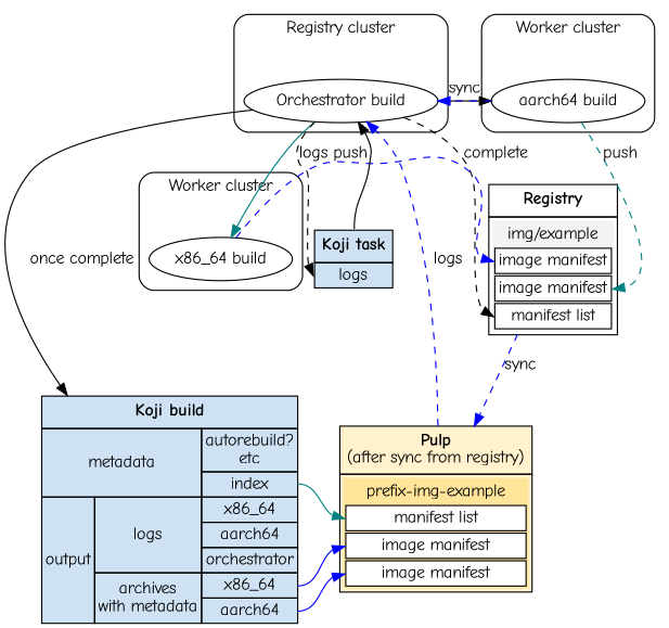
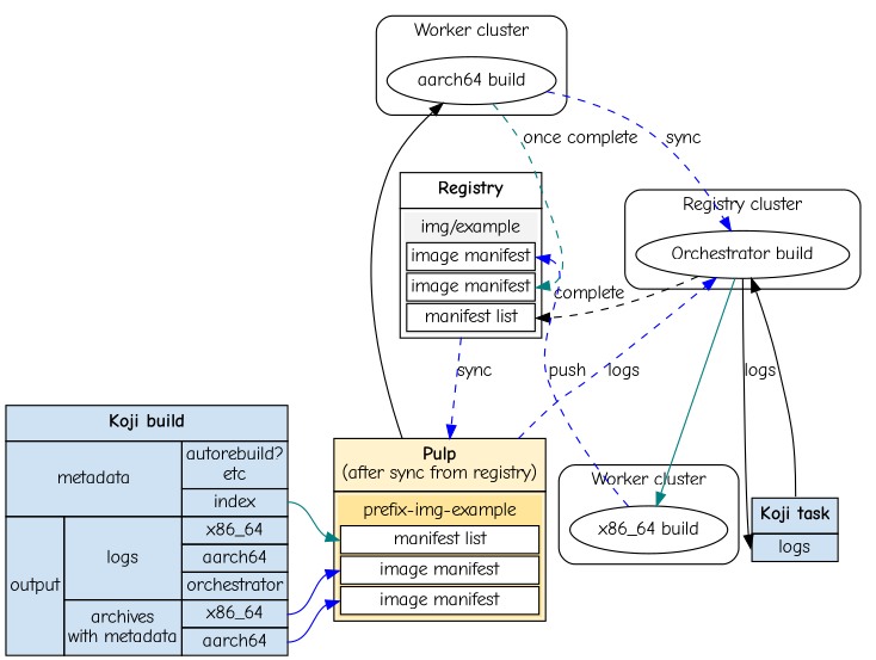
  digraph {
    fontname="Comic Neue"
    node [fontname="Comic Neue" margin=0 shape=none]
    edge [color=blue fontname="Comic Neue"]
    n1 [label=<                     <TABLE BGCOLOR="#cfe2f3" BORDER="0" CELLSPACING="0" CELLBORDER="1">                       <TR><TD COLSPAN="3" CELLPADDING="5"><B>Koji build</B></TD></TR>                       <TR><TD COLSPAN="2" ROWSPAN="2">metadata</TD><TD>autorebuild?<BR/>etc</TD></TR>                       <TR><TD PORT="list">index</TD></TR>                       <TR><TD PORT="output" ROWSPAN="5">output</TD><TD ROWSPAN="3">logs</TD><TD>x86_64</TD></TR>                       <TR><TD>aarch64</TD></TR>                       <TR><TD>orchestrator</TD></TR>                       <TR><TD ROWSPAN="2">archives<BR/>with metadata</TD><TD PORT="x86_64">x86_64</TD></TR>                       <TR><TD PORT="aarch64">aarch64</TD></TR>                     </TABLE>>]
    n2 [label=<               <TABLE BGCOLOR="#fff2cc" BORDER="0" CELLSPACING="0" CELLBORDER="1">                 <TR><TD CELLPADDING="5"><B>Pulp</B><BR/>(after sync from registry)</TD></TR>                 <TR><TD><TABLE BGCOLOR="#ffe599" BORDER="0" CELLSPACING="2" CELLBORDER="1">                           <TR><TD BORDER="0">prefix-img-example</TD></TR>                           <TR><TD BGCOLOR="#ffffff" PORT="list">manifest list</TD></TR>                           <TR><TD BGCOLOR="#ffffff" PORT="x86_64">image manifest</TD></TR>                           <TR><TD BGCOLOR="#ffffff" PORT="aarch64">image manifest</TD></TR>                          </TABLE></TD></TR>               </TABLE>>]
    n3 [label=<Orchestrator build> margin="" shape=""]
    n4 [label=<x86_64 build> margin="" shape=""]
    n5 [label=<aarch64 build> margin="" shape=""]
    n6 [label=<                <TABLE BGCOLOR="#cfe2f3" BORDER="0" CELLSPACING="0" CELLBORDER="1">                  <TR><TD PORT="main" CELLPADDING="5"><B>Koji task</B></TD></TR>                  <TR><TD PORT="logs" BORDER="1">logs</TD></TR>                </TABLE>>]
    n7 [label=<               <TABLE BORDER="0" CELLSPACING="0" CELLBORDER="1">                 <TR><TD CELLPADDING="5"><B>Registry</B></TD></TR>                 <TR><TD><TABLE BGCOLOR="#f3f3f3" BORDER="0" CELLSPACING="2" CELLBORDER="1">                           <TR><TD BORDER="0">img/example</TD></TR>                           <TR><TD BGCOLOR="#ffffff" PORT="x86_64">image manifest</TD></TR>                           <TR><TD BGCOLOR="#ffffff" PORT="aarch64">image manifest</TD></TR>                           <TR><TD BGCOLOR="#ffffff" PORT="list">manifest list</TD></TR>                          </TABLE></TD></TR>               </TABLE>>]
    subgraph sub_1 {
      rank=same
      n1
      n2
    }
    subgraph cluster_2 {
      label="Registry cluster"
      style=rounded
      n3
    }
    subgraph cluster_3 {
      label="Worker cluster"
      style=rounded
      n4
    }
    subgraph cluster_4 {
      label="Worker cluster"
      style=rounded
      n5
    }
    n1 -> n2 [color=teal headport=list tailport=list]
    n1 -> n2 [headport=x86_64 tailport=x86_64]
    n1 -> n2 [headport=aarch64 tailport=aarch64]
    n2 -> n3 [label=logs style=dashed]
-   n3 -> n1 [color=black label="once complete"]
    n3 -> n4 [color=teal]
-   n3 -> n5 [color=black]
-   n3 -> n6 [color=black headport=logs label=logs style=dashed]
+   n2 -> n5 [color=black]
+   n3 -> n6 [color=black headport=logs label=logs style=solid]
    n3 -> n7 [color=black headport=list label=complete style=dashed]
    n4 -> n7 [headport=x86_64 label=push style=dashed]
    n5 -> n3 [label=sync style=dashed]
-   n5 -> n7 [color=teal headport=aarch64 label=push style=dashed]
+   n5 -> n7 [color=teal headport=aarch64 label="once complete" style=dashed]
    n6 -> n3 [color=black tailport=main]
    n7 -> n2 [label=sync style=dashed]
  }
